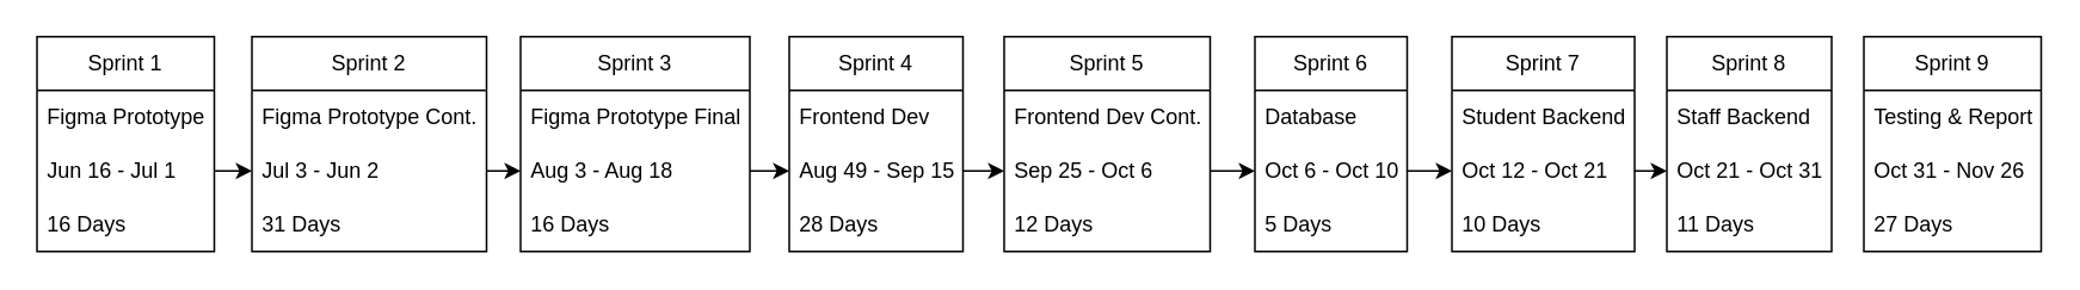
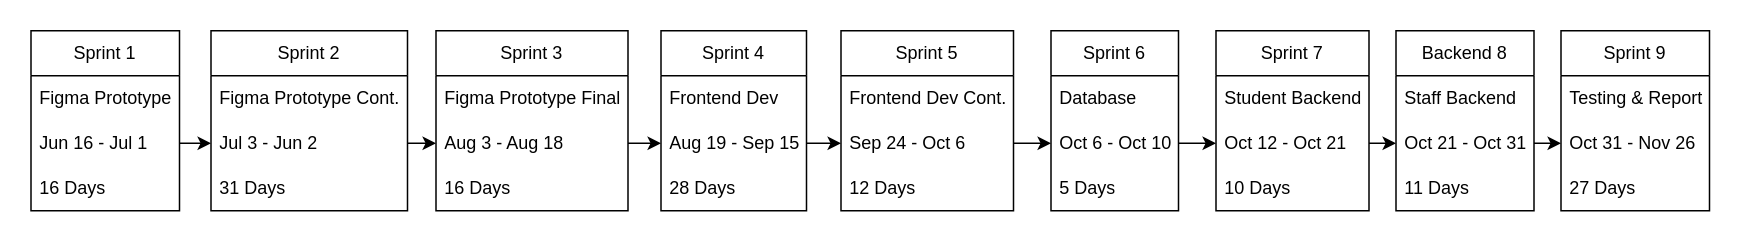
  <mxCell id="0" />
  <mxCell id="1" parent="0" />
  <mxCell id="2" value="Sprint 1" style="swimlane;fontStyle=0;childLayout=stackLayout;horizontal=1;startSize=30;horizontalStack=0;resizeParent=1;resizeParentMax=0;resizeLast=0;collapsible=1;marginBottom=0;whiteSpace=wrap;html=1;fillColor=none;" parent="1" vertex="1"><mxGeometry y="20" width="99" height="120" as="geometry" x="20" /></mxCell>
  <mxCell id="3" value="Figma Prototype" style="text;strokeColor=none;fillColor=none;align=left;verticalAlign=middle;spacingLeft=4;spacingRight=4;overflow=hidden;points=[[0,0.5],[1,0.5]];portConstraint=eastwest;rotatable=0;whiteSpace=wrap;html=1;" parent="2" vertex="1"><mxGeometry y="30" width="99" height="30" as="geometry" /></mxCell>
  <mxCell id="4" value="Jun 16 - Jul 1" style="text;strokeColor=none;fillColor=none;align=left;verticalAlign=middle;spacingLeft=4;spacingRight=4;overflow=hidden;points=[[0,0.5],[1,0.5]];portConstraint=eastwest;rotatable=0;whiteSpace=wrap;html=1;" parent="2" vertex="1"><mxGeometry y="60" width="99" height="30" as="geometry" /></mxCell>
  <mxCell id="5" value="16 Days" style="text;strokeColor=none;fillColor=none;align=left;verticalAlign=middle;spacingLeft=4;spacingRight=4;overflow=hidden;points=[[0,0.5],[1,0.5]];portConstraint=eastwest;rotatable=0;whiteSpace=wrap;html=1;" parent="2" vertex="1"><mxGeometry y="90" width="99" height="30" as="geometry" /></mxCell>
  <mxCell id="6" value="Sprint 2" style="swimlane;fontStyle=0;childLayout=stackLayout;horizontal=1;startSize=30;horizontalStack=0;resizeParent=1;resizeParentMax=0;resizeLast=0;collapsible=1;marginBottom=0;whiteSpace=wrap;html=1;fillColor=none;" parent="1" vertex="1"><mxGeometry x="140" y="20" width="131" height="120" as="geometry" /></mxCell>
  <mxCell id="7" value="Figma Prototype Cont." style="text;strokeColor=none;fillColor=none;align=left;verticalAlign=middle;spacingLeft=4;spacingRight=4;overflow=hidden;points=[[0,0.5],[1,0.5]];portConstraint=eastwest;rotatable=0;whiteSpace=wrap;html=1;" parent="6" vertex="1"><mxGeometry y="30" width="131" height="30" as="geometry" /></mxCell>
  <mxCell id="8" value="Jul 3 - Jun 2" style="text;strokeColor=none;fillColor=none;align=left;verticalAlign=middle;spacingLeft=4;spacingRight=4;overflow=hidden;points=[[0,0.5],[1,0.5]];portConstraint=eastwest;rotatable=0;whiteSpace=wrap;html=1;" parent="6" vertex="1"><mxGeometry y="60" width="131" height="30" as="geometry" /></mxCell>
  <mxCell id="9" value="31 Days" style="text;strokeColor=none;fillColor=none;align=left;verticalAlign=middle;spacingLeft=4;spacingRight=4;overflow=hidden;points=[[0,0.5],[1,0.5]];portConstraint=eastwest;rotatable=0;whiteSpace=wrap;html=1;" parent="6" vertex="1"><mxGeometry y="90" width="131" height="30" as="geometry" /></mxCell>
  <mxCell id="10" value="Sprint 3" style="swimlane;fontStyle=0;childLayout=stackLayout;horizontal=1;startSize=30;horizontalStack=0;resizeParent=1;resizeParentMax=0;resizeLast=0;collapsible=1;marginBottom=0;whiteSpace=wrap;html=1;fillColor=none;" parent="1" vertex="1"><mxGeometry x="290" y="20" width="128" height="120" as="geometry" /></mxCell>
  <mxCell id="11" value="Figma Prototype Final" style="text;strokeColor=none;fillColor=none;align=left;verticalAlign=middle;spacingLeft=4;spacingRight=4;overflow=hidden;points=[[0,0.5],[1,0.5]];portConstraint=eastwest;rotatable=0;whiteSpace=wrap;html=1;" parent="10" vertex="1"><mxGeometry y="30" width="128" height="30" as="geometry" /></mxCell>
  <mxCell id="12" value="Aug 3 - Aug 18" style="text;strokeColor=none;fillColor=none;align=left;verticalAlign=middle;spacingLeft=4;spacingRight=4;overflow=hidden;points=[[0,0.5],[1,0.5]];portConstraint=eastwest;rotatable=0;whiteSpace=wrap;html=1;" parent="10" vertex="1"><mxGeometry y="60" width="128" height="30" as="geometry" /></mxCell>
  <mxCell id="13" value="16 Days" style="text;strokeColor=none;fillColor=none;align=left;verticalAlign=middle;spacingLeft=4;spacingRight=4;overflow=hidden;points=[[0,0.5],[1,0.5]];portConstraint=eastwest;rotatable=0;whiteSpace=wrap;html=1;" parent="10" vertex="1"><mxGeometry y="90" width="128" height="30" as="geometry" /></mxCell>
  <mxCell id="14" value="Sprint 4" style="swimlane;fontStyle=0;childLayout=stackLayout;horizontal=1;startSize=30;horizontalStack=0;resizeParent=1;resizeParentMax=0;resizeLast=0;collapsible=1;marginBottom=0;whiteSpace=wrap;html=1;fillColor=none;" parent="1" vertex="1"><mxGeometry x="440" y="20" width="97" height="120" as="geometry" /></mxCell>
  <mxCell id="15" value="Frontend Dev" style="text;strokeColor=none;fillColor=none;align=left;verticalAlign=middle;spacingLeft=4;spacingRight=4;overflow=hidden;points=[[0,0.5],[1,0.5]];portConstraint=eastwest;rotatable=0;whiteSpace=wrap;html=1;" parent="14" vertex="1"><mxGeometry y="30" width="97" height="30" as="geometry" /></mxCell>
- <mxCell id="16" value="Aug 49 - Sep 15" style="text;strokeColor=none;fillColor=none;align=left;verticalAlign=middle;spacingLeft=4;spacingRight=4;overflow=hidden;points=[[0,0.5],[1,0.5]];portConstraint=eastwest;rotatable=0;whiteSpace=wrap;html=1;" parent="14" vertex="1"><mxGeometry y="60" width="97" height="30" as="geometry" /></mxCell>
+ <mxCell id="16" value="Aug 19 - Sep 15" style="text;strokeColor=none;fillColor=none;align=left;verticalAlign=middle;spacingLeft=4;spacingRight=4;overflow=hidden;points=[[0,0.5],[1,0.5]];portConstraint=eastwest;rotatable=0;whiteSpace=wrap;html=1;" parent="14" vertex="1"><mxGeometry y="60" width="97" height="30" as="geometry" /></mxCell>
  <mxCell id="17" value="28 Days" style="text;strokeColor=none;fillColor=none;align=left;verticalAlign=middle;spacingLeft=4;spacingRight=4;overflow=hidden;points=[[0,0.5],[1,0.5]];portConstraint=eastwest;rotatable=0;whiteSpace=wrap;html=1;" parent="14" vertex="1"><mxGeometry y="90" width="97" height="30" as="geometry" /></mxCell>
  <mxCell id="18" value="Sprint 5" style="swimlane;fontStyle=0;childLayout=stackLayout;horizontal=1;startSize=30;horizontalStack=0;resizeParent=1;resizeParentMax=0;resizeLast=0;collapsible=1;marginBottom=0;whiteSpace=wrap;html=1;fillColor=none;" parent="1" vertex="1"><mxGeometry x="560" y="20" width="115" height="120" as="geometry" /></mxCell>
  <mxCell id="19" value="Frontend Dev Cont." style="text;strokeColor=none;fillColor=none;align=left;verticalAlign=middle;spacingLeft=4;spacingRight=4;overflow=hidden;points=[[0,0.5],[1,0.5]];portConstraint=eastwest;rotatable=0;whiteSpace=wrap;html=1;" parent="18" vertex="1"><mxGeometry y="30" width="115" height="30" as="geometry" /></mxCell>
- <mxCell id="20" value="Sep 25 - Oct 6" style="text;strokeColor=none;fillColor=none;align=left;verticalAlign=middle;spacingLeft=4;spacingRight=4;overflow=hidden;points=[[0,0.5],[1,0.5]];portConstraint=eastwest;rotatable=0;whiteSpace=wrap;html=1;" parent="18" vertex="1"><mxGeometry y="60" width="115" height="30" as="geometry" /></mxCell>
+ <mxCell id="20" value="Sep 24 - Oct 6" style="text;strokeColor=none;fillColor=none;align=left;verticalAlign=middle;spacingLeft=4;spacingRight=4;overflow=hidden;points=[[0,0.5],[1,0.5]];portConstraint=eastwest;rotatable=0;whiteSpace=wrap;html=1;" parent="18" vertex="1"><mxGeometry y="60" width="115" height="30" as="geometry" /></mxCell>
  <mxCell id="21" value="12 Days" style="text;strokeColor=none;fillColor=none;align=left;verticalAlign=middle;spacingLeft=4;spacingRight=4;overflow=hidden;points=[[0,0.5],[1,0.5]];portConstraint=eastwest;rotatable=0;whiteSpace=wrap;html=1;" parent="18" vertex="1"><mxGeometry y="90" width="115" height="30" as="geometry" /></mxCell>
  <mxCell id="22" value="Sprint 6" style="swimlane;fontStyle=0;childLayout=stackLayout;horizontal=1;startSize=30;horizontalStack=0;resizeParent=1;resizeParentMax=0;resizeLast=0;collapsible=1;marginBottom=0;whiteSpace=wrap;html=1;fillColor=none;" parent="1" vertex="1"><mxGeometry x="700" y="20" width="85" height="120" as="geometry" /></mxCell>
  <mxCell id="23" value="Database" style="text;strokeColor=none;fillColor=none;align=left;verticalAlign=middle;spacingLeft=4;spacingRight=4;overflow=hidden;points=[[0,0.5],[1,0.5]];portConstraint=eastwest;rotatable=0;whiteSpace=wrap;html=1;" parent="22" vertex="1"><mxGeometry y="30" width="85" height="30" as="geometry" /></mxCell>
  <mxCell id="24" value="Oct 6 - Oct 10" style="text;strokeColor=none;fillColor=none;align=left;verticalAlign=middle;spacingLeft=4;spacingRight=4;overflow=hidden;points=[[0,0.5],[1,0.5]];portConstraint=eastwest;rotatable=0;whiteSpace=wrap;html=1;" parent="22" vertex="1"><mxGeometry y="60" width="85" height="30" as="geometry" /></mxCell>
  <mxCell id="25" value="5 Days" style="text;strokeColor=none;fillColor=none;align=left;verticalAlign=middle;spacingLeft=4;spacingRight=4;overflow=hidden;points=[[0,0.5],[1,0.5]];portConstraint=eastwest;rotatable=0;whiteSpace=wrap;html=1;" parent="22" vertex="1"><mxGeometry y="90" width="85" height="30" as="geometry" /></mxCell>
  <mxCell id="26" value="Sprint 7" style="swimlane;fontStyle=0;childLayout=stackLayout;horizontal=1;startSize=30;horizontalStack=0;resizeParent=1;resizeParentMax=0;resizeLast=0;collapsible=1;marginBottom=0;whiteSpace=wrap;html=1;fillColor=none;" parent="1" vertex="1"><mxGeometry x="810" y="20" width="102" height="120" as="geometry" /></mxCell>
  <mxCell id="27" value="Student Backend" style="text;strokeColor=none;fillColor=none;align=left;verticalAlign=middle;spacingLeft=4;spacingRight=4;overflow=hidden;points=[[0,0.5],[1,0.5]];portConstraint=eastwest;rotatable=0;whiteSpace=wrap;html=1;" parent="26" vertex="1"><mxGeometry y="30" width="102" height="30" as="geometry" /></mxCell>
  <mxCell id="28" value="Oct 12 - Oct 21" style="text;strokeColor=none;fillColor=none;align=left;verticalAlign=middle;spacingLeft=4;spacingRight=4;overflow=hidden;points=[[0,0.5],[1,0.5]];portConstraint=eastwest;rotatable=0;whiteSpace=wrap;html=1;" parent="26" vertex="1"><mxGeometry y="60" width="102" height="30" as="geometry" /></mxCell>
  <mxCell id="29" value="10 Days" style="text;strokeColor=none;fillColor=none;align=left;verticalAlign=middle;spacingLeft=4;spacingRight=4;overflow=hidden;points=[[0,0.5],[1,0.5]];portConstraint=eastwest;rotatable=0;whiteSpace=wrap;html=1;" parent="26" vertex="1"><mxGeometry y="90" width="102" height="30" as="geometry" /></mxCell>
- <mxCell id="30" value="Sprint 8" style="swimlane;fontStyle=0;childLayout=stackLayout;horizontal=1;startSize=30;horizontalStack=0;resizeParent=1;resizeParentMax=0;resizeLast=0;collapsible=1;marginBottom=0;whiteSpace=wrap;html=1;fillColor=none;" parent="1" vertex="1"><mxGeometry x="930" y="20" width="92" height="120" as="geometry" /></mxCell>
+ <mxCell id="30" value="Backend 8" style="swimlane;fontStyle=0;childLayout=stackLayout;horizontal=1;startSize=30;horizontalStack=0;resizeParent=1;resizeParentMax=0;resizeLast=0;collapsible=1;marginBottom=0;whiteSpace=wrap;html=1;fillColor=none;" parent="1" vertex="1"><mxGeometry x="930" y="20" width="92" height="120" as="geometry" /></mxCell>
  <mxCell id="31" value="Staff Backend" style="text;strokeColor=none;fillColor=none;align=left;verticalAlign=middle;spacingLeft=4;spacingRight=4;overflow=hidden;points=[[0,0.5],[1,0.5]];portConstraint=eastwest;rotatable=0;whiteSpace=wrap;html=1;" parent="30" vertex="1"><mxGeometry y="30" width="92" height="30" as="geometry" /></mxCell>
  <mxCell id="32" value="Oct 21 - Oct 31" style="text;strokeColor=none;fillColor=none;align=left;verticalAlign=middle;spacingLeft=4;spacingRight=4;overflow=hidden;points=[[0,0.5],[1,0.5]];portConstraint=eastwest;rotatable=0;whiteSpace=wrap;html=1;" parent="30" vertex="1"><mxGeometry y="60" width="92" height="30" as="geometry" /></mxCell>
  <mxCell id="33" value="11 Days" style="text;strokeColor=none;fillColor=none;align=left;verticalAlign=middle;spacingLeft=4;spacingRight=4;overflow=hidden;points=[[0,0.5],[1,0.5]];portConstraint=eastwest;rotatable=0;whiteSpace=wrap;html=1;" parent="30" vertex="1"><mxGeometry y="90" width="92" height="30" as="geometry" /></mxCell>
  <mxCell id="34" value="Sprint 9" style="swimlane;fontStyle=0;childLayout=stackLayout;horizontal=1;startSize=30;horizontalStack=0;resizeParent=1;resizeParentMax=0;resizeLast=0;collapsible=1;marginBottom=0;whiteSpace=wrap;html=1;fillColor=none;" parent="1" vertex="1"><mxGeometry x="1040" y="20" width="99" height="120" as="geometry" /></mxCell>
  <mxCell id="35" value="Testing &amp;amp; Report" style="text;strokeColor=none;fillColor=none;align=left;verticalAlign=middle;spacingLeft=4;spacingRight=4;overflow=hidden;points=[[0,0.5],[1,0.5]];portConstraint=eastwest;rotatable=0;whiteSpace=wrap;html=1;" parent="34" vertex="1"><mxGeometry y="30" width="99" height="30" as="geometry" /></mxCell>
  <mxCell id="36" value="Oct 31 - Nov 26" style="text;strokeColor=none;fillColor=none;align=left;verticalAlign=middle;spacingLeft=4;spacingRight=4;overflow=hidden;points=[[0,0.5],[1,0.5]];portConstraint=eastwest;rotatable=0;whiteSpace=wrap;html=1;" parent="34" vertex="1"><mxGeometry y="60" width="99" height="30" as="geometry" /></mxCell>
  <mxCell id="37" value="27 Days" style="text;strokeColor=none;fillColor=none;align=left;verticalAlign=middle;spacingLeft=4;spacingRight=4;overflow=hidden;points=[[0,0.5],[1,0.5]];portConstraint=eastwest;rotatable=0;whiteSpace=wrap;html=1;" parent="34" vertex="1"><mxGeometry y="90" width="99" height="30" as="geometry" /></mxCell>
+ <mxCell id="38" style="edgeStyle=orthogonalEdgeStyle;rounded=0;orthogonalLoop=1;jettySize=auto;html=1;exitX=1;exitY=0.5;exitDx=0;exitDy=0;entryX=0;entryY=0.5;entryDx=0;entryDy=0;" parent="1" source="32" target="36" edge="1"><mxGeometry relative="1" as="geometry" /></mxCell>
  <mxCell id="39" style="edgeStyle=orthogonalEdgeStyle;rounded=0;orthogonalLoop=1;jettySize=auto;html=1;exitX=1;exitY=0.5;exitDx=0;exitDy=0;entryX=0;entryY=0.5;entryDx=0;entryDy=0;" parent="1" source="28" target="32" edge="1"><mxGeometry relative="1" as="geometry" /></mxCell>
  <mxCell id="40" style="edgeStyle=orthogonalEdgeStyle;rounded=0;orthogonalLoop=1;jettySize=auto;html=1;exitX=1;exitY=0.5;exitDx=0;exitDy=0;entryX=0;entryY=0.5;entryDx=0;entryDy=0;" parent="1" source="24" target="28" edge="1"><mxGeometry relative="1" as="geometry" /></mxCell>
  <mxCell id="41" style="edgeStyle=orthogonalEdgeStyle;rounded=0;orthogonalLoop=1;jettySize=auto;html=1;exitX=1;exitY=0.5;exitDx=0;exitDy=0;entryX=0;entryY=0.5;entryDx=0;entryDy=0;" parent="1" source="20" target="24" edge="1"><mxGeometry relative="1" as="geometry" /></mxCell>
  <mxCell id="42" style="edgeStyle=orthogonalEdgeStyle;rounded=0;orthogonalLoop=1;jettySize=auto;html=1;exitX=1;exitY=0.5;exitDx=0;exitDy=0;entryX=0;entryY=0.5;entryDx=0;entryDy=0;" parent="1" source="16" target="20" edge="1"><mxGeometry relative="1" as="geometry" /></mxCell>
  <mxCell id="43" style="edgeStyle=orthogonalEdgeStyle;rounded=0;orthogonalLoop=1;jettySize=auto;html=1;exitX=1;exitY=0.5;exitDx=0;exitDy=0;entryX=0;entryY=0.5;entryDx=0;entryDy=0;" parent="1" source="12" target="16" edge="1"><mxGeometry relative="1" as="geometry" /></mxCell>
  <mxCell id="44" style="edgeStyle=orthogonalEdgeStyle;rounded=0;orthogonalLoop=1;jettySize=auto;html=1;exitX=1;exitY=0.5;exitDx=0;exitDy=0;entryX=0;entryY=0.5;entryDx=0;entryDy=0;" parent="1" source="8" target="12" edge="1"><mxGeometry relative="1" as="geometry" /></mxCell>
  <mxCell id="45" style="edgeStyle=orthogonalEdgeStyle;rounded=0;orthogonalLoop=1;jettySize=auto;html=1;exitX=1;exitY=0.5;exitDx=0;exitDy=0;entryX=0;entryY=0.5;entryDx=0;entryDy=0;" parent="1" source="4" target="8" edge="1"><mxGeometry relative="1" as="geometry" /></mxCell>
